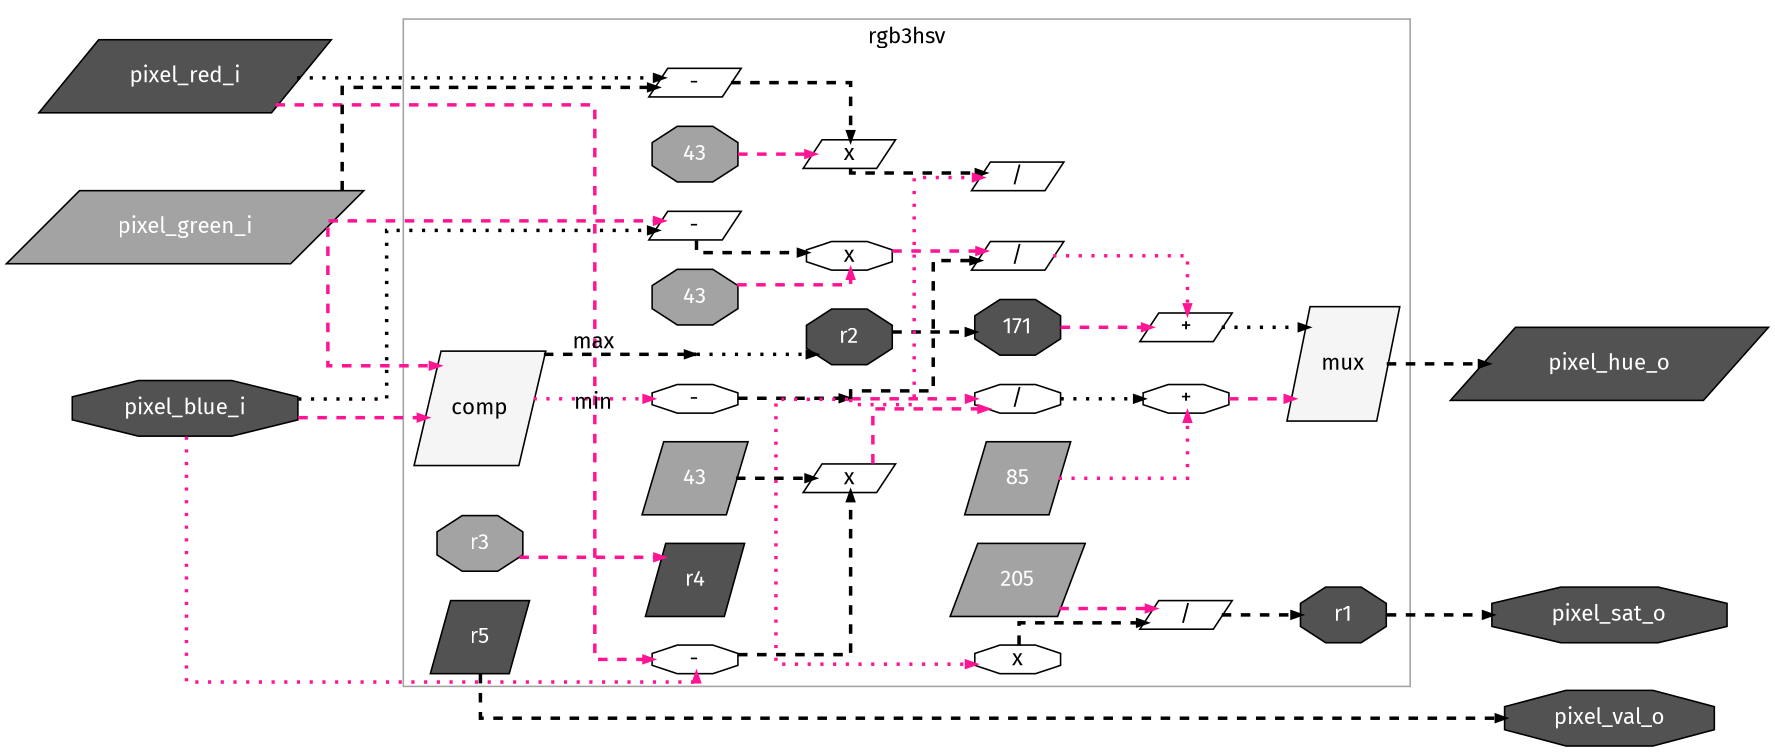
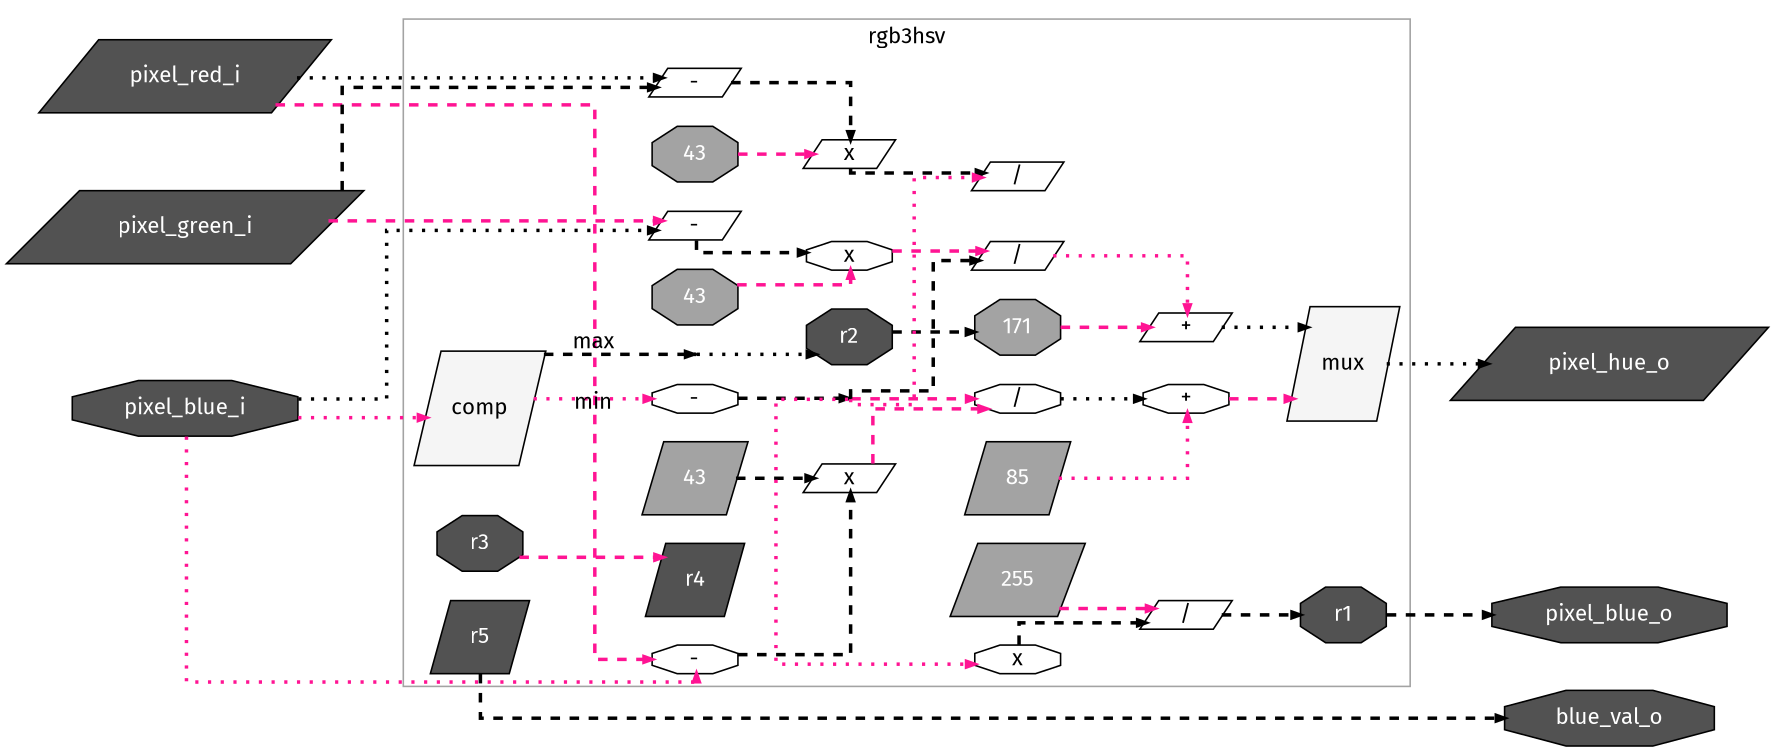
  digraph {
    fontname="Fira Sans"
    rankdir=LR
    splines=ortho
    node [fillcolor=white fontcolor=white fontname="Fira Sans" shape=parallelogram style=filled tailport=e]
    edge [arrowsize=.5 color=black fontname="Fira Sans" penwidth=2.2 style=dashed]
    pixel_red_i [fillcolor=gray32 height=0.25]
-   pixel_green_i [fillcolor=gray64 height=0.25]
+   pixel_green_i [fillcolor=gray32 height=0.25]
    pixel_blue_i [fillcolor=gray32 height=0.25 shape=octagon]
    n4 [fixedsize=true fontcolor=black height=0.25 label="+" labelloc=c shape=octagon]
    n5 [fixedsize=true fontcolor=black height=0.25 label="+" labelloc=c]
    n6 [fixedsize=true fontcolor=black height=0.25 label="-" labelloc=c]
    n7 [fixedsize=true fontcolor=black height=0.25 label="-" labelloc=c shape=octagon]
    n8 [fixedsize=true fontcolor=black height=0.25 label="-" labelloc=c]
    n9 [fixedsize=true fontcolor=black height=0.25 label="-" labelloc=c shape=octagon]
    n10 [fixedsize=true fontcolor=black height=0.25 label=x labelloc=c]
    n11 [fixedsize=true fontcolor=black height=0.25 label=x labelloc=c]
    n12 [fixedsize=true fontcolor=black height=0.25 label=x labelloc=c shape=octagon]
    n13 [fixedsize=true fontcolor=black height=0.25 label=x labelloc=c shape=octagon]
    n14 [fixedsize=true fontcolor=black height=0.25 label="/" labelloc=c]
    n15 [fixedsize=true fontcolor=black height=0.25 label="/" labelloc=c shape=octagon]
    n16 [fixedsize=true fontcolor=black height=0.25 label="/" labelloc=c]
    n17 [fixedsize=true fontcolor=black height=0.25 label="/" labelloc=c]
    n18 [fillcolor=gray32 headport=w height=0.25 label=r1 shape=octagon tailport=""]
    n19 [fillcolor=gray32 headport=w height=0.25 label=r2 shape=octagon tailport=""]
-   n20 [fillcolor=gray64 headport=w height=0.25 label=r3 shape=octagon tailport=""]
+   n20 [fillcolor=gray32 headport=w height=0.25 label=r3 shape=octagon tailport=""]
    n21 [fillcolor=gray32 headport=w height=0.25 label=r4 tailport=""]
    n22 [fillcolor=gray32 headport=w height=0.25 label=r5 tailport=""]
    n23 [fillcolor=gray64 height=0.25 label=43 shape=octagon tailport=n]
    n24 [fillcolor=gray64 height=0.25 label=43 tailport=n]
    n25 [fillcolor=gray64 height=0.25 label=43 shape=octagon tailport=n]
-   n26 [fillcolor=gray64 height=0.25 label=205 tailport=n]
+   n26 [fillcolor=gray64 height=0.25 label=255 tailport=n]
    n27 [fillcolor=gray64 height=0.25 label=85 tailport=n]
-   n28 [fillcolor=gray32 height=0.25 label=171 shape=octagon tailport=n]
+   n28 [fillcolor=gray64 height=0.25 label=171 shape=octagon tailport=n]
    k_max [headport=w height=0.02 shape=point width=0.02 fillcolor="" fontcolor=""]
    k_max_min_min [headport=w height=0.02 shape=point width=0.02 fillcolor="" fontcolor=""]
    n31 [fillcolor=gray96 fontcolor=black headport=w height=1 label=mux]
    n32 [fillcolor=gray96 fontcolor=black headport=w height=1 label=comp]
    pixel_hue_o [fillcolor=gray32 headport=w height=0.25 tailport=""]
-   pixel_val_o [fillcolor=gray32 headport=w height=0.25 shape=octagon tailport=""]
-   pixel_sat_o [fillcolor=gray32 headport=w height=0.25 shape=octagon tailport=""]
+   pixel_val_o [fillcolor=gray32 headport=w height=0.25 shape=octagon label=blue_val_o tailport=""]
+   pixel_sat_o [fillcolor=gray32 headport=w height=0.25 shape=octagon label=pixel_blue_o tailport=""]
    subgraph sub_1 {
      rank=same
      pixel_red_i
      pixel_green_i
      pixel_blue_i
    }
    subgraph cluster_2 {
      color=gray64
      fontcolor=black
      label=rgb3hsv
      subgraph sub_3 {
        color=gray64
        fontcolor=black
        label=rgb2hsv
        n4
        n5
        n6
        n7
        n8
        n9
        n10
        n11
        n12
        n13
        n14
        n15
        n16
        n17
      }
      subgraph sub_4 {
        color=gray64
        fontcolor=black
        label=rgb2hsv
        n18
        n19
        n20
        n21
        n22
      }
      subgraph sub_5 {
        color=gray64
        fontcolor=black
        label=rgb2hsv
        n23
        n24
        n25
        n26
        n27
        n28
      }
      subgraph sub_6 {
        color=gray64
        fontcolor=black
        label=rgb2hsv
        k_max
        k_max_min_min
      }
      subgraph sub_7 {
        color=gray64
        fontcolor=black
        label=rgb2hsv
        n31
        n32
      }
    }
    subgraph sub_8 {
      rank=same
      pixel_hue_o
      pixel_val_o
      pixel_sat_o
    }
    pixel_red_i -> n6 [style=dotted]
    pixel_red_i -> n7 [color=deeppink]
    pixel_green_i -> n6
    pixel_green_i -> n8 [color=deeppink]
-   pixel_green_i -> n32 [color=deeppink]
    pixel_blue_i -> n7 [color=deeppink style=dotted]
    pixel_blue_i -> n8 [style=dotted]
-   pixel_blue_i -> n32 [color=deeppink]
+   pixel_blue_i -> n32 [color=deeppink style=dotted]
    n4 -> n31 [color=deeppink]
    n5 -> n31 [style=dotted]
    n6 -> n10
    n7 -> n11
    n8 -> n12
    n9 -> k_max_min_min
    n10 -> n14
    n11 -> n15 [color=deeppink]
    n12 -> n16 [color=deeppink]
    n13 -> n17
    n15 -> n4 [style=dotted]
    n16 -> n5 [color=deeppink style=dotted]
    n17 -> n18
    n18 -> pixel_sat_o
    n19 -> n28
    n20 -> n21 [color=deeppink]
    n22 -> pixel_val_o
    n23 -> n10 [color=deeppink]
    n24 -> n11
    n25 -> n12 [color=deeppink]
    n26 -> n17 [color=deeppink]
    n27 -> n4 [color=deeppink style=dotted]
    n28 -> n5 [color=deeppink]
    k_max -> n19 [style=dotted]
    k_max_min_min -> n13 [color=deeppink style=dotted]
    k_max_min_min -> n14 [color=deeppink style=dotted]
    k_max_min_min -> n15 [color=deeppink]
    k_max_min_min -> n16
-   n31 -> pixel_hue_o
+   n31 -> pixel_hue_o [style=dotted]
    n32 -> n9 [color=deeppink label=min style=dotted]
    n32 -> k_max [label=max]
  }
